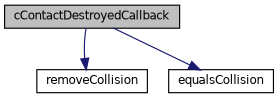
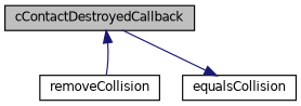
  digraph {
    rankdir=TB
    node [color=black fillcolor=white fontname=Helvetica fontsize=10 shape=record style=filled]
    edge [color=midnightblue fontname=Helvetica fontsize=10 labelfontname=Helvetica labelfontsize=10 style=solid]
    n1 [fillcolor=grey75 fontcolor=black height=0.2 label=cContactDestroyedCallback width=0.4]
    n2 [height=0.2 label=removeCollision width=0.4]
    n3 [height=0.2 label=equalsCollision width=0.4]
-   n1 -> n2
+   n2 -> n1
    n1 -> n3
  }
